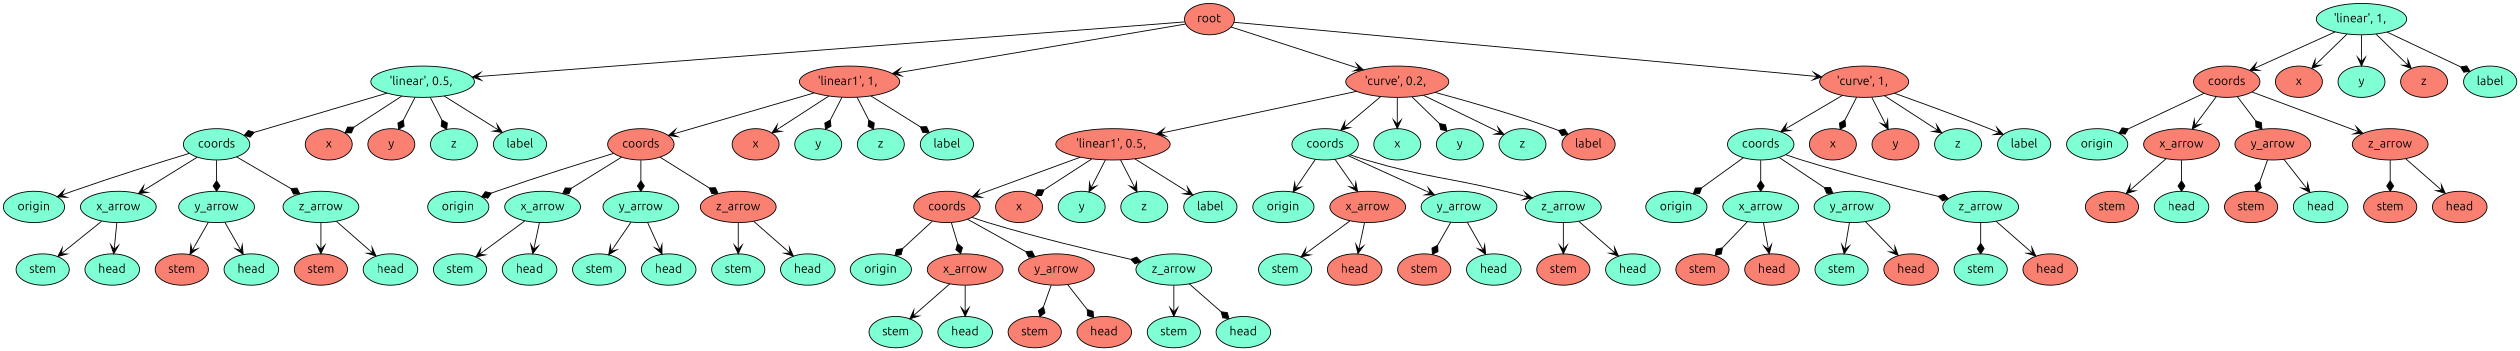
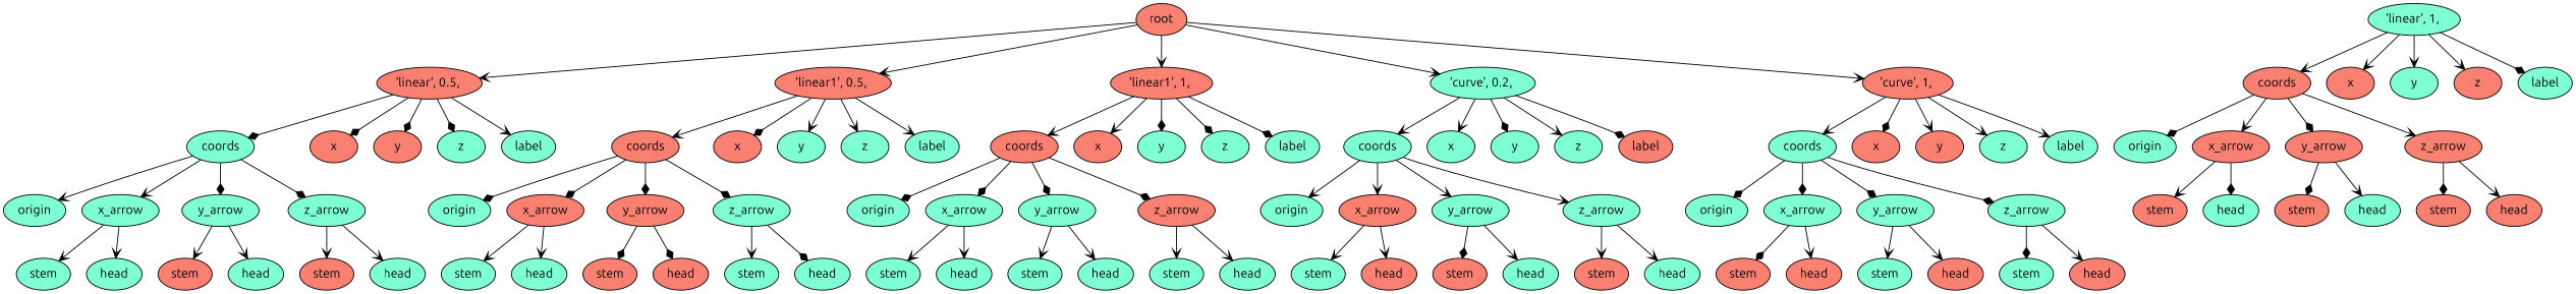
  digraph {
    fontname=Ubuntu
    node [fillcolor=aquamarine fontname=Ubuntu style=filled]
    edge [arrowhead=vee fontname=Ubuntu]
    n1 [fillcolor=salmon label=root]
-   n2 [label="'linear',\ 0\.5,\ "]
+   n2 [fillcolor=salmon label="'linear',\ 0\.5,\ "]
    n3 [fillcolor=salmon label="'linear1',\ 0\.5,\ "]
    n4 [fillcolor=salmon label="'linear1',\ 1,\ "]
-   n5 [fillcolor=salmon label="'curve',\ 0\.2,\ "]
+   n5 [label="'curve',\ 0\.2,\ "]
    n6 [fillcolor=salmon label="'curve',\ 1,\ "]
    n7 [label=coords]
    n8 [fillcolor=salmon label=x]
    n9 [fillcolor=salmon label=y]
    n10 [label=z]
    n11 [label=label]
    n12 [label="'linear',\ 1,\ "]
    n13 [fillcolor=salmon label=coords]
    n14 [fillcolor=salmon label=x]
    n15 [label=y]
    n16 [fillcolor=salmon label=z]
    n17 [label=label]
    n18 [fillcolor=salmon label=coords]
    n19 [fillcolor=salmon label=x]
    n20 [label=y]
    n21 [label=z]
    n22 [label=label]
    n23 [fillcolor=salmon label=coords]
    n24 [fillcolor=salmon label=x]
    n25 [label=y]
    n26 [label=z]
    n27 [label=label]
    n28 [label=coords]
    n29 [label=x]
    n30 [label=y]
    n31 [label=z]
    n32 [fillcolor=salmon label=label]
    n33 [label=coords]
    n34 [fillcolor=salmon label=x]
    n35 [fillcolor=salmon label=y]
    n36 [label=z]
    n37 [label=label]
    n38 [label=origin]
    n39 [label=x_arrow]
    n40 [label=y_arrow]
    n41 [label=z_arrow]
    n42 [label=stem]
    n43 [label=head]
    n44 [fillcolor=salmon label=stem]
    n45 [label=head]
    n46 [fillcolor=salmon label=stem]
    n47 [label=head]
    n48 [label=origin]
    n49 [fillcolor=salmon label=x_arrow]
    n50 [fillcolor=salmon label=y_arrow]
    n51 [fillcolor=salmon label=z_arrow]
    n52 [fillcolor=salmon label=stem]
    n53 [label=head]
    n54 [fillcolor=salmon label=stem]
    n55 [label=head]
    n56 [fillcolor=salmon label=stem]
    n57 [fillcolor=salmon label=head]
    n58 [label=origin]
    n59 [fillcolor=salmon label=x_arrow]
    n60 [fillcolor=salmon label=y_arrow]
    n61 [label=z_arrow]
    n62 [label=stem]
    n63 [label=head]
    n64 [fillcolor=salmon label=stem]
    n65 [fillcolor=salmon label=head]
    n66 [label=stem]
    n67 [label=head]
    n68 [label=origin]
    n69 [label=x_arrow]
    n70 [label=y_arrow]
    n71 [fillcolor=salmon label=z_arrow]
    n72 [label=stem]
    n73 [label=head]
    n74 [label=stem]
    n75 [label=head]
    n76 [label=stem]
    n77 [label=head]
    n78 [label=origin]
    n79 [fillcolor=salmon label=x_arrow]
    n80 [label=y_arrow]
    n81 [label=z_arrow]
    n82 [label=stem]
    n83 [fillcolor=salmon label=head]
    n84 [fillcolor=salmon label=stem]
    n85 [label=head]
    n86 [fillcolor=salmon label=stem]
    n87 [label=head]
    n88 [label=origin]
    n89 [label=x_arrow]
    n90 [label=y_arrow]
    n91 [label=z_arrow]
    n92 [fillcolor=salmon label=stem]
    n93 [fillcolor=salmon label=head]
    n94 [label=stem]
    n95 [fillcolor=salmon label=head]
    n96 [label=stem]
    n97 [fillcolor=salmon label=head]
    n1 -> n2
-   n5 -> n3
+   n1 -> n3
    n1 -> n4
    n1 -> n5
    n1 -> n6
    n2 -> n7 [arrowhead=diamond]
    n2 -> n8 [arrowhead=diamond]
    n2 -> n9 [arrowhead=diamond]
    n2 -> n10 [arrowhead=diamond]
    n2 -> n11
    n3 -> n18
    n3 -> n19 [arrowhead=diamond]
    n3 -> n20
    n3 -> n21
    n3 -> n22
    n4 -> n23
    n4 -> n24
    n4 -> n25 [arrowhead=diamond]
    n4 -> n26 [arrowhead=diamond]
    n4 -> n27 [arrowhead=diamond]
    n5 -> n28
    n5 -> n29
    n5 -> n30 [arrowhead=diamond]
    n5 -> n31
    n5 -> n32 [arrowhead=diamond]
    n6 -> n33
    n6 -> n34 [arrowhead=diamond]
    n6 -> n35
    n6 -> n36
    n6 -> n37
    n7 -> n38
    n7 -> n39
    n7 -> n40 [arrowhead=diamond]
    n7 -> n41 [arrowhead=diamond]
    n12 -> n13
    n12 -> n14
    n12 -> n15
    n12 -> n16
    n12 -> n17 [arrowhead=diamond]
    n13 -> n48 [arrowhead=diamond]
    n13 -> n49
    n13 -> n50 [arrowhead=diamond]
    n13 -> n51
    n18 -> n58 [arrowhead=diamond]
    n18 -> n59 [arrowhead=diamond]
    n18 -> n60 [arrowhead=diamond]
    n18 -> n61 [arrowhead=diamond]
    n23 -> n68 [arrowhead=diamond]
    n23 -> n69 [arrowhead=diamond]
    n23 -> n70 [arrowhead=diamond]
    n23 -> n71 [arrowhead=diamond]
    n28 -> n78
    n28 -> n79
    n28 -> n80
    n28 -> n81
    n33 -> n88 [arrowhead=diamond]
    n33 -> n89 [arrowhead=diamond]
    n33 -> n90 [arrowhead=diamond]
    n33 -> n91 [arrowhead=diamond]
    n39 -> n42
    n39 -> n43
    n40 -> n44
    n40 -> n45
    n41 -> n46
    n41 -> n47
    n49 -> n52
    n49 -> n53 [arrowhead=diamond]
    n50 -> n54 [arrowhead=diamond]
    n50 -> n55
    n51 -> n56 [arrowhead=diamond]
    n51 -> n57
    n59 -> n62
    n59 -> n63
    n60 -> n64 [arrowhead=diamond]
    n60 -> n65 [arrowhead=diamond]
    n61 -> n66
    n61 -> n67 [arrowhead=diamond]
    n69 -> n72
    n69 -> n73
    n70 -> n74
    n70 -> n75
    n71 -> n76
    n71 -> n77
    n79 -> n82
    n79 -> n83
    n80 -> n84 [arrowhead=diamond]
    n80 -> n85
    n81 -> n86
    n81 -> n87
    n89 -> n92 [arrowhead=diamond]
    n89 -> n93
    n90 -> n94
    n90 -> n95
    n91 -> n96 [arrowhead=diamond]
    n91 -> n97
  }
